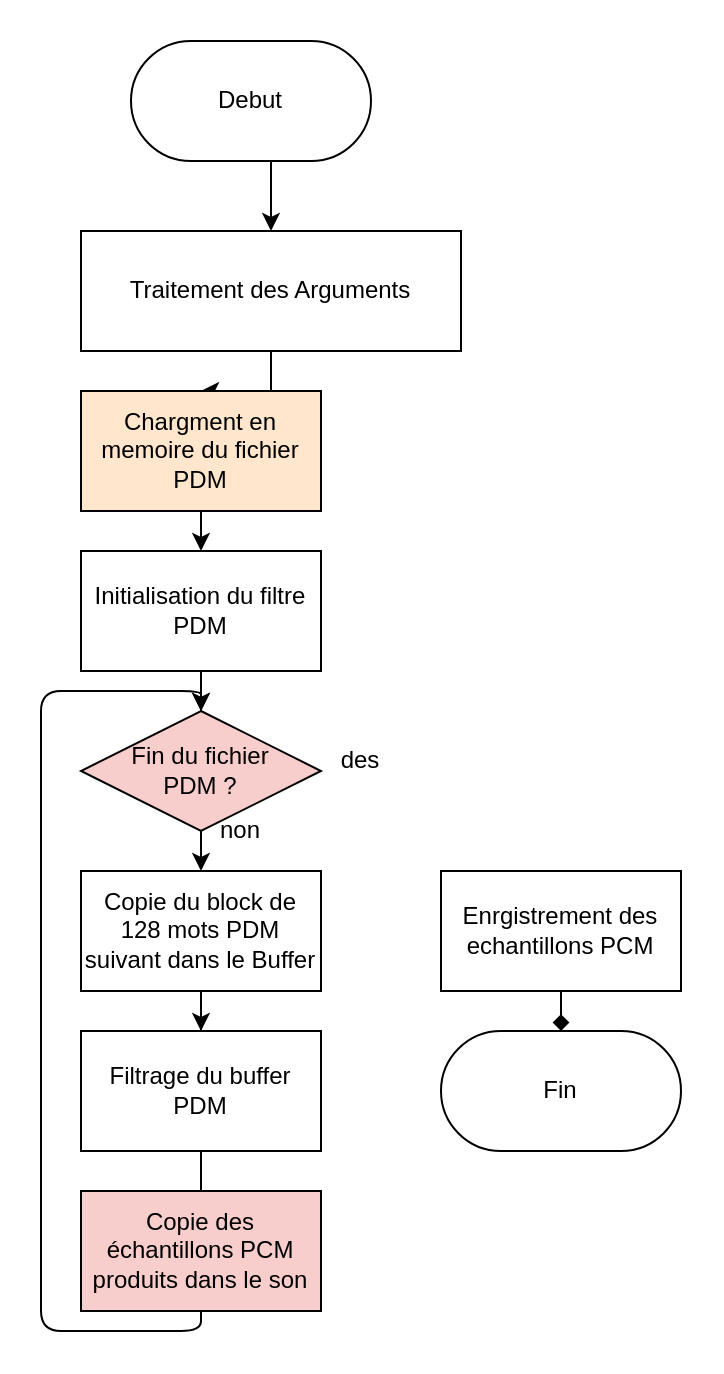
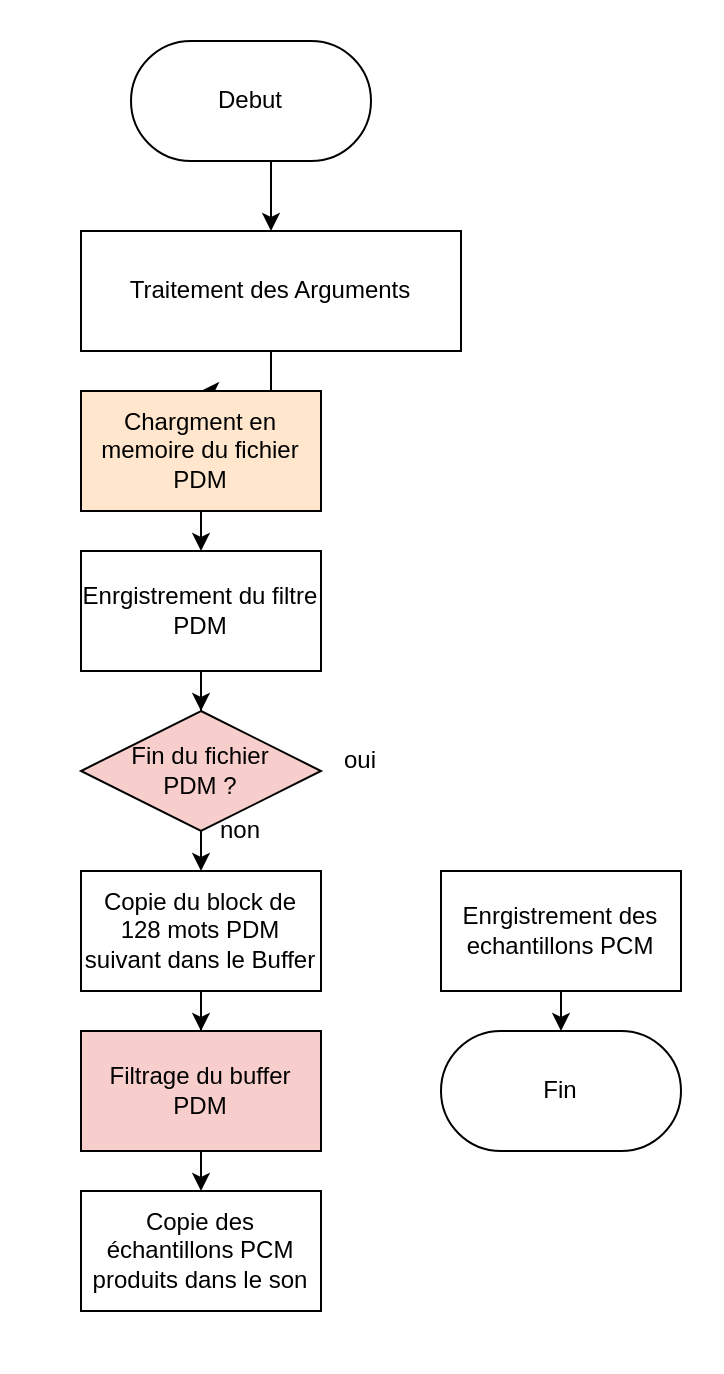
  <mxCell id="0" />
  <mxCell id="1" parent="0" />
  <mxCell id="2" style="edgeStyle=orthogonalEdgeStyle;rounded=0;orthogonalLoop=1;jettySize=auto;html=1;exitX=0.5;exitY=1;exitDx=0;exitDy=0;entryX=0.5;entryY=0;entryDx=0;entryDy=0;" edge="1" parent="1" source="3" target="5"><mxGeometry relative="1" as="geometry" /></mxCell>
  <mxCell id="3" value="Debut" style="rounded=1;whiteSpace=wrap;html=1;arcSize=50;" vertex="1" parent="1"><mxGeometry x="65" y="20" width="120" height="60" as="geometry" /></mxCell>
  <mxCell id="4" style="edgeStyle=orthogonalEdgeStyle;rounded=0;orthogonalLoop=1;jettySize=auto;html=1;exitX=0.5;exitY=1;exitDx=0;exitDy=0;entryX=0.5;entryY=0;entryDx=0;entryDy=0;" edge="1" parent="1" source="5" target="7"><mxGeometry relative="1" as="geometry" /></mxCell>
  <mxCell id="5" value="Traitement des Arguments" style="rounded=0;whiteSpace=wrap;html=1;" vertex="1" parent="1"><mxGeometry x="40" y="115" width="190" height="60" as="geometry" /></mxCell>
  <mxCell id="6" style="edgeStyle=orthogonalEdgeStyle;rounded=0;orthogonalLoop=1;jettySize=auto;html=1;exitX=0.5;exitY=1;exitDx=0;exitDy=0;entryX=0.5;entryY=0;entryDx=0;entryDy=0;" edge="1" parent="1" source="7" target="9"><mxGeometry relative="1" as="geometry" /></mxCell>
  <mxCell id="7" value="Chargment en memoire du fichier PDM" style="rounded=0;whiteSpace=wrap;html=1;fillColor=#ffe6cc;" vertex="1" parent="1"><mxGeometry x="40" y="195" width="120" height="60" as="geometry" /></mxCell>
  <mxCell id="8" style="edgeStyle=orthogonalEdgeStyle;rounded=0;orthogonalLoop=1;jettySize=auto;html=1;exitX=0.5;exitY=1;exitDx=0;exitDy=0;" edge="1" parent="1" source="9" target="11"><mxGeometry relative="1" as="geometry" /></mxCell>
- <mxCell id="9" value="Initialisation du filtre PDM" style="rounded=0;whiteSpace=wrap;html=1;" vertex="1" parent="1"><mxGeometry x="40" y="275" width="120" height="60" as="geometry" /></mxCell>
+ <mxCell id="9" value="Enrgistrement du filtre PDM" style="rounded=0;whiteSpace=wrap;html=1;" vertex="1" parent="1"><mxGeometry x="40" y="275" width="120" height="60" as="geometry" /></mxCell>
  <mxCell id="10" style="edgeStyle=orthogonalEdgeStyle;rounded=0;orthogonalLoop=1;jettySize=auto;html=1;exitX=0.5;exitY=1;exitDx=0;exitDy=0;entryX=0.5;entryY=0;entryDx=0;entryDy=0;" edge="1" parent="1" source="11" target="13"><mxGeometry relative="1" as="geometry" /></mxCell>
  <mxCell id="11" value="Fin du fichier&lt;br&gt;PDM ?" style="rhombus;whiteSpace=wrap;html=1;fillColor=#f8cecc;" vertex="1" parent="1"><mxGeometry x="40" y="355" width="120" height="60" as="geometry" /></mxCell>
  <mxCell id="12" style="edgeStyle=orthogonalEdgeStyle;rounded=0;orthogonalLoop=1;jettySize=auto;html=1;exitX=0.5;exitY=1;exitDx=0;exitDy=0;" edge="1" parent="1" source="13" target="15"><mxGeometry relative="1" as="geometry" /></mxCell>
  <mxCell id="13" value="Copie du block de 128 mots PDM suivant dans le Buffer" style="rounded=0;whiteSpace=wrap;html=1;" vertex="1" parent="1"><mxGeometry x="40" y="435" width="120" height="60" as="geometry" /></mxCell>
- <mxCell id="14" style="edgeStyle=orthogonalEdgeStyle;rounded=0;orthogonalLoop=1;jettySize=auto;html=1;exitX=0.5;exitY=1;exitDx=0;exitDy=0;entryX=0.5;entryY=0;entryDx=0;entryDy=0;endArrow=none;" edge="1" parent="1" source="15" target="17"><mxGeometry relative="1" as="geometry" /></mxCell>
- <mxCell id="15" value="Filtrage du buffer PDM" style="rounded=0;whiteSpace=wrap;html=1;" vertex="1" parent="1"><mxGeometry x="40" y="515" width="120" height="60" as="geometry" /></mxCell>
- <mxCell id="16" style="edgeStyle=orthogonalEdgeStyle;rounded=1;orthogonalLoop=1;jettySize=auto;html=1;exitX=0.5;exitY=1;exitDx=0;exitDy=0;entryX=0.5;entryY=0;entryDx=0;entryDy=0;" edge="1" parent="1" source="17" target="11"><mxGeometry relative="1" as="geometry"><Array as="points"><mxPoint x="100" y="665" /><mxPoint x="20" y="665" /><mxPoint x="20" y="345" /><mxPoint x="100" y="345" /></Array></mxGeometry></mxCell>
- <mxCell id="17" value="Copie des échantillons PCM produits dans le son" style="rounded=0;whiteSpace=wrap;html=1;fillColor=#f8cecc;" vertex="1" parent="1"><mxGeometry x="40" y="595" width="120" height="60" as="geometry" /></mxCell>
- <mxCell id="18" style="edgeStyle=orthogonalEdgeStyle;rounded=1;orthogonalLoop=1;jettySize=auto;html=1;exitX=0.5;exitY=1;exitDx=0;exitDy=0;entryX=0.5;entryY=0;entryDx=0;entryDy=0;endArrow=diamond;" edge="1" parent="1" source="19" target="20"><mxGeometry relative="1" as="geometry" /></mxCell>
+ <mxCell id="14" style="edgeStyle=orthogonalEdgeStyle;rounded=0;orthogonalLoop=1;jettySize=auto;html=1;exitX=0.5;exitY=1;exitDx=0;exitDy=0;entryX=0.5;entryY=0;entryDx=0;entryDy=0;" edge="1" parent="1" source="15" target="17"><mxGeometry relative="1" as="geometry" /></mxCell>
+ <mxCell id="15" value="Filtrage du buffer PDM" style="rounded=0;whiteSpace=wrap;html=1;fillColor=#f8cecc;" vertex="1" parent="1"><mxGeometry x="40" y="515" width="120" height="60" as="geometry" /></mxCell>
+ <mxCell id="17" value="Copie des échantillons PCM produits dans le son" style="rounded=0;whiteSpace=wrap;html=1;" vertex="1" parent="1"><mxGeometry x="40" y="595" width="120" height="60" as="geometry" /></mxCell>
+ <mxCell id="18" style="edgeStyle=orthogonalEdgeStyle;rounded=1;orthogonalLoop=1;jettySize=auto;html=1;exitX=0.5;exitY=1;exitDx=0;exitDy=0;entryX=0.5;entryY=0;entryDx=0;entryDy=0;" edge="1" parent="1" source="19" target="20"><mxGeometry relative="1" as="geometry" /></mxCell>
  <mxCell id="19" value="Enrgistrement des echantillons PCM" style="rounded=0;whiteSpace=wrap;html=1;" vertex="1" parent="1"><mxGeometry x="220" y="435" width="120" height="60" as="geometry" /></mxCell>
  <mxCell id="20" value="Fin" style="rounded=1;whiteSpace=wrap;html=1;arcSize=50;" vertex="1" parent="1"><mxGeometry x="220" y="515" width="120" height="60" as="geometry" /></mxCell>
- <mxCell id="21" value="des" style="text;html=1;strokeColor=none;fillColor=none;align=center;verticalAlign=middle;whiteSpace=wrap;rounded=0;" vertex="1" parent="1"><mxGeometry x="150" y="365" width="60" height="30" as="geometry" /></mxCell>
+ <mxCell id="21" value="oui" style="text;html=1;strokeColor=none;fillColor=none;align=center;verticalAlign=middle;whiteSpace=wrap;rounded=0;" vertex="1" parent="1"><mxGeometry x="150" y="365" width="60" height="30" as="geometry" /></mxCell>
  <mxCell id="22" value="non" style="text;html=1;strokeColor=none;fillColor=none;align=center;verticalAlign=middle;whiteSpace=wrap;rounded=0;" vertex="1" parent="1"><mxGeometry x="90" y="405" width="60" height="20" as="geometry" /></mxCell>
